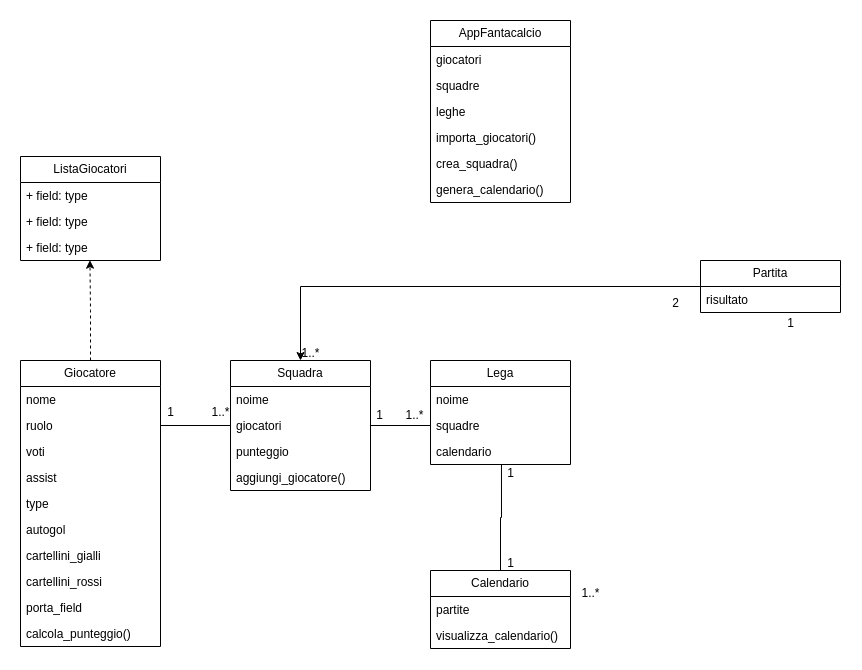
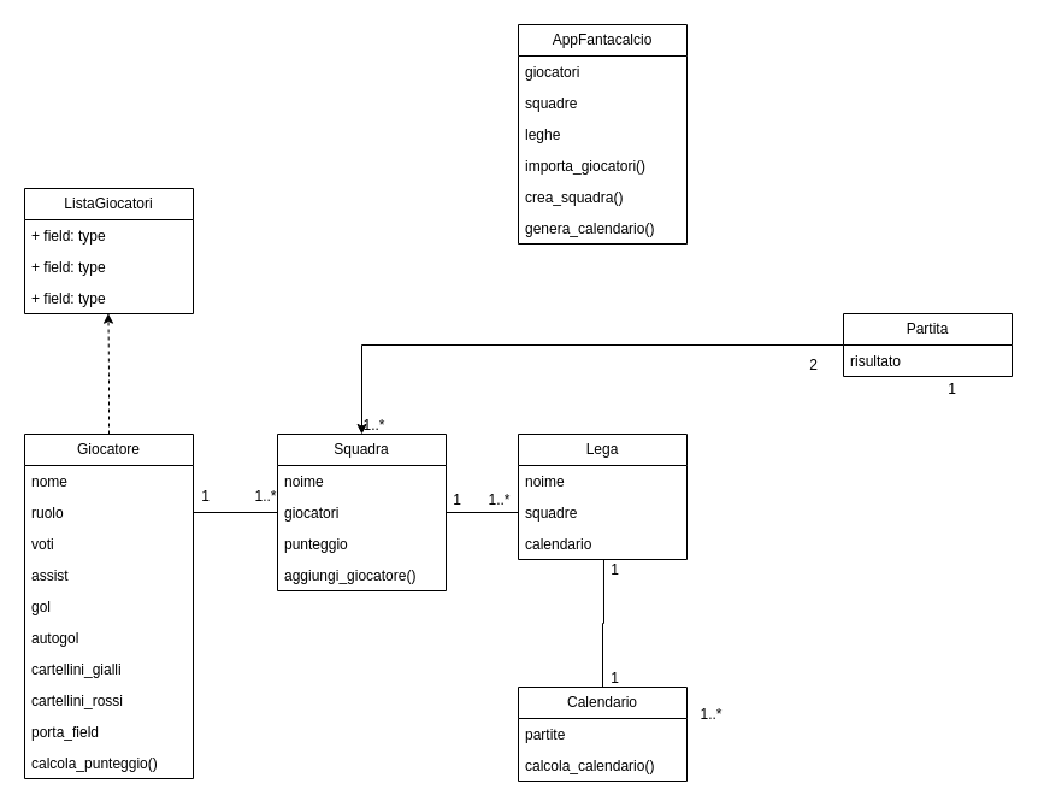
  <mxCell id="0" />
  <mxCell id="1" parent="0" />
  <mxCell id="2" value="Giocatore" style="swimlane;fontStyle=0;childLayout=stackLayout;horizontal=1;startSize=26;fillColor=none;horizontalStack=0;resizeParent=1;resizeParentMax=0;resizeLast=0;collapsible=1;marginBottom=0;whiteSpace=wrap;html=1;" vertex="1" parent="1"><mxGeometry x="20" y="360" width="140" height="286" as="geometry" /></mxCell>
  <mxCell id="3" value="nome" style="text;strokeColor=none;fillColor=none;align=left;verticalAlign=top;spacingLeft=4;spacingRight=4;overflow=hidden;rotatable=0;points=[[0,0.5],[1,0.5]];portConstraint=eastwest;whiteSpace=wrap;html=1;" vertex="1" parent="2"><mxGeometry y="26" width="140" height="26" as="geometry" /></mxCell>
  <mxCell id="4" value="&lt;div&gt;ruolo&lt;/div&gt;" style="text;strokeColor=none;fillColor=none;align=left;verticalAlign=top;spacingLeft=4;spacingRight=4;overflow=hidden;rotatable=0;points=[[0,0.5],[1,0.5]];portConstraint=eastwest;whiteSpace=wrap;html=1;" vertex="1" parent="2"><mxGeometry y="52" width="140" height="26" as="geometry" /></mxCell>
  <mxCell id="5" value="voti" style="text;strokeColor=none;fillColor=none;align=left;verticalAlign=top;spacingLeft=4;spacingRight=4;overflow=hidden;rotatable=0;points=[[0,0.5],[1,0.5]];portConstraint=eastwest;whiteSpace=wrap;html=1;" vertex="1" parent="2"><mxGeometry y="78" width="140" height="26" as="geometry" /></mxCell>
  <mxCell id="6" value="assist" style="text;strokeColor=none;fillColor=none;align=left;verticalAlign=top;spacingLeft=4;spacingRight=4;overflow=hidden;rotatable=0;points=[[0,0.5],[1,0.5]];portConstraint=eastwest;whiteSpace=wrap;html=1;" vertex="1" parent="2"><mxGeometry y="104" width="140" height="26" as="geometry" /></mxCell>
- <mxCell id="7" value="type" style="text;strokeColor=none;fillColor=none;align=left;verticalAlign=top;spacingLeft=4;spacingRight=4;overflow=hidden;rotatable=0;points=[[0,0.5],[1,0.5]];portConstraint=eastwest;whiteSpace=wrap;html=1;" vertex="1" parent="2"><mxGeometry y="130" width="140" height="26" as="geometry" /></mxCell>
+ <mxCell id="7" value="gol" style="text;strokeColor=none;fillColor=none;align=left;verticalAlign=top;spacingLeft=4;spacingRight=4;overflow=hidden;rotatable=0;points=[[0,0.5],[1,0.5]];portConstraint=eastwest;whiteSpace=wrap;html=1;" vertex="1" parent="2"><mxGeometry y="130" width="140" height="26" as="geometry" /></mxCell>
  <mxCell id="8" value="autogol" style="text;strokeColor=none;fillColor=none;align=left;verticalAlign=top;spacingLeft=4;spacingRight=4;overflow=hidden;rotatable=0;points=[[0,0.5],[1,0.5]];portConstraint=eastwest;whiteSpace=wrap;html=1;" vertex="1" parent="2"><mxGeometry y="156" width="140" height="26" as="geometry" /></mxCell>
  <mxCell id="9" value="cartellini_gialli" style="text;strokeColor=none;fillColor=none;align=left;verticalAlign=top;spacingLeft=4;spacingRight=4;overflow=hidden;rotatable=0;points=[[0,0.5],[1,0.5]];portConstraint=eastwest;whiteSpace=wrap;html=1;" vertex="1" parent="2"><mxGeometry y="182" width="140" height="26" as="geometry" /></mxCell>
  <mxCell id="10" value="cartellini_rossi" style="text;strokeColor=none;fillColor=none;align=left;verticalAlign=top;spacingLeft=4;spacingRight=4;overflow=hidden;rotatable=0;points=[[0,0.5],[1,0.5]];portConstraint=eastwest;whiteSpace=wrap;html=1;" vertex="1" parent="2"><mxGeometry y="208" width="140" height="26" as="geometry" /></mxCell>
  <mxCell id="11" value="porta_field" style="text;strokeColor=none;fillColor=none;align=left;verticalAlign=top;spacingLeft=4;spacingRight=4;overflow=hidden;rotatable=0;points=[[0,0.5],[1,0.5]];portConstraint=eastwest;whiteSpace=wrap;html=1;" vertex="1" parent="2"><mxGeometry y="234" width="140" height="26" as="geometry" /></mxCell>
  <mxCell id="12" value="calcola_punteggio()" style="text;strokeColor=none;fillColor=none;align=left;verticalAlign=top;spacingLeft=4;spacingRight=4;overflow=hidden;rotatable=0;points=[[0,0.5],[1,0.5]];portConstraint=eastwest;whiteSpace=wrap;html=1;" vertex="1" parent="2"><mxGeometry y="260" width="140" height="26" as="geometry" /></mxCell>
  <mxCell id="13" value="Squadra" style="swimlane;fontStyle=0;childLayout=stackLayout;horizontal=1;startSize=26;fillColor=none;horizontalStack=0;resizeParent=1;resizeParentMax=0;resizeLast=0;collapsible=1;marginBottom=0;whiteSpace=wrap;html=1;" vertex="1" parent="1"><mxGeometry x="230" y="360" width="140" height="130" as="geometry" /></mxCell>
  <mxCell id="14" value="noime" style="text;strokeColor=none;fillColor=none;align=left;verticalAlign=top;spacingLeft=4;spacingRight=4;overflow=hidden;rotatable=0;points=[[0,0.5],[1,0.5]];portConstraint=eastwest;whiteSpace=wrap;html=1;" vertex="1" parent="13"><mxGeometry y="26" width="140" height="26" as="geometry" /></mxCell>
  <mxCell id="15" value="giocatori" style="text;strokeColor=none;fillColor=none;align=left;verticalAlign=top;spacingLeft=4;spacingRight=4;overflow=hidden;rotatable=0;points=[[0,0.5],[1,0.5]];portConstraint=eastwest;whiteSpace=wrap;html=1;" vertex="1" parent="13"><mxGeometry y="52" width="140" height="26" as="geometry" /></mxCell>
  <mxCell id="16" value="punteggio" style="text;strokeColor=none;fillColor=none;align=left;verticalAlign=top;spacingLeft=4;spacingRight=4;overflow=hidden;rotatable=0;points=[[0,0.5],[1,0.5]];portConstraint=eastwest;whiteSpace=wrap;html=1;" vertex="1" parent="13"><mxGeometry y="78" width="140" height="26" as="geometry" /></mxCell>
  <mxCell id="17" value="aggiungi_giocatore()" style="text;strokeColor=none;fillColor=none;align=left;verticalAlign=top;spacingLeft=4;spacingRight=4;overflow=hidden;rotatable=0;points=[[0,0.5],[1,0.5]];portConstraint=eastwest;whiteSpace=wrap;html=1;" vertex="1" parent="13"><mxGeometry y="104" width="140" height="26" as="geometry" /></mxCell>
  <mxCell id="18" value="Lega" style="swimlane;fontStyle=0;childLayout=stackLayout;horizontal=1;startSize=26;fillColor=none;horizontalStack=0;resizeParent=1;resizeParentMax=0;resizeLast=0;collapsible=1;marginBottom=0;whiteSpace=wrap;html=1;" vertex="1" parent="1"><mxGeometry x="430" y="360" width="140" height="104" as="geometry" /></mxCell>
  <mxCell id="19" value="noime" style="text;strokeColor=none;fillColor=none;align=left;verticalAlign=top;spacingLeft=4;spacingRight=4;overflow=hidden;rotatable=0;points=[[0,0.5],[1,0.5]];portConstraint=eastwest;whiteSpace=wrap;html=1;" vertex="1" parent="18"><mxGeometry y="26" width="140" height="26" as="geometry" /></mxCell>
  <mxCell id="20" value="squadre" style="text;strokeColor=none;fillColor=none;align=left;verticalAlign=top;spacingLeft=4;spacingRight=4;overflow=hidden;rotatable=0;points=[[0,0.5],[1,0.5]];portConstraint=eastwest;whiteSpace=wrap;html=1;" vertex="1" parent="18"><mxGeometry y="52" width="140" height="26" as="geometry" /></mxCell>
  <mxCell id="21" value="calendario" style="text;strokeColor=none;fillColor=none;align=left;verticalAlign=top;spacingLeft=4;spacingRight=4;overflow=hidden;rotatable=0;points=[[0,0.5],[1,0.5]];portConstraint=eastwest;whiteSpace=wrap;html=1;" vertex="1" parent="18"><mxGeometry y="78" width="140" height="26" as="geometry" /></mxCell>
  <mxCell id="22" style="edgeStyle=orthogonalEdgeStyle;rounded=0;orthogonalLoop=1;jettySize=auto;html=1;entryX=0.5;entryY=0;entryDx=0;entryDy=0;endArrow=classic;startFill=0;" edge="1" parent="1" source="23" target="13"><mxGeometry relative="1" as="geometry" /></mxCell>
  <mxCell id="23" value="Partita" style="swimlane;fontStyle=0;childLayout=stackLayout;horizontal=1;startSize=26;fillColor=none;horizontalStack=0;resizeParent=1;resizeParentMax=0;resizeLast=0;collapsible=1;marginBottom=0;whiteSpace=wrap;html=1;" vertex="1" parent="1"><mxGeometry x="700" y="260" width="140" height="52" as="geometry" /></mxCell>
  <mxCell id="24" value="risultato" style="text;strokeColor=none;fillColor=none;align=left;verticalAlign=top;spacingLeft=4;spacingRight=4;overflow=hidden;rotatable=0;points=[[0,0.5],[1,0.5]];portConstraint=eastwest;whiteSpace=wrap;html=1;" vertex="1" parent="23"><mxGeometry y="26" width="140" height="26" as="geometry" /></mxCell>
  <mxCell id="25" value="AppFantacalcio" style="swimlane;fontStyle=0;childLayout=stackLayout;horizontal=1;startSize=26;fillColor=none;horizontalStack=0;resizeParent=1;resizeParentMax=0;resizeLast=0;collapsible=1;marginBottom=0;whiteSpace=wrap;html=1;" vertex="1" parent="1"><mxGeometry x="430" y="20" width="140" height="182" as="geometry" /></mxCell>
  <mxCell id="26" value="giocatori" style="text;strokeColor=none;fillColor=none;align=left;verticalAlign=top;spacingLeft=4;spacingRight=4;overflow=hidden;rotatable=0;points=[[0,0.5],[1,0.5]];portConstraint=eastwest;whiteSpace=wrap;html=1;" vertex="1" parent="25"><mxGeometry y="26" width="140" height="26" as="geometry" /></mxCell>
  <mxCell id="27" value="squadre" style="text;strokeColor=none;fillColor=none;align=left;verticalAlign=top;spacingLeft=4;spacingRight=4;overflow=hidden;rotatable=0;points=[[0,0.5],[1,0.5]];portConstraint=eastwest;whiteSpace=wrap;html=1;" vertex="1" parent="25"><mxGeometry y="52" width="140" height="26" as="geometry" /></mxCell>
  <mxCell id="28" value="leghe" style="text;strokeColor=none;fillColor=none;align=left;verticalAlign=top;spacingLeft=4;spacingRight=4;overflow=hidden;rotatable=0;points=[[0,0.5],[1,0.5]];portConstraint=eastwest;whiteSpace=wrap;html=1;" vertex="1" parent="25"><mxGeometry y="78" width="140" height="26" as="geometry" /></mxCell>
  <mxCell id="29" value="importa_giocatori()" style="text;strokeColor=none;fillColor=none;align=left;verticalAlign=top;spacingLeft=4;spacingRight=4;overflow=hidden;rotatable=0;points=[[0,0.5],[1,0.5]];portConstraint=eastwest;whiteSpace=wrap;html=1;" vertex="1" parent="25"><mxGeometry y="104" width="140" height="26" as="geometry" /></mxCell>
  <mxCell id="30" value="crea_squadra()" style="text;strokeColor=none;fillColor=none;align=left;verticalAlign=top;spacingLeft=4;spacingRight=4;overflow=hidden;rotatable=0;points=[[0,0.5],[1,0.5]];portConstraint=eastwest;whiteSpace=wrap;html=1;" vertex="1" parent="25"><mxGeometry y="130" width="140" height="26" as="geometry" /></mxCell>
  <mxCell id="31" value="genera_calendario()" style="text;strokeColor=none;fillColor=none;align=left;verticalAlign=top;spacingLeft=4;spacingRight=4;overflow=hidden;rotatable=0;points=[[0,0.5],[1,0.5]];portConstraint=eastwest;whiteSpace=wrap;html=1;" vertex="1" parent="25"><mxGeometry y="156" width="140" height="26" as="geometry" /></mxCell>
  <mxCell id="32" value="Calendario" style="swimlane;fontStyle=0;childLayout=stackLayout;horizontal=1;startSize=26;fillColor=none;horizontalStack=0;resizeParent=1;resizeParentMax=0;resizeLast=0;collapsible=1;marginBottom=0;whiteSpace=wrap;html=1;" vertex="1" parent="1"><mxGeometry x="430" y="570" width="140" height="78" as="geometry" /></mxCell>
  <mxCell id="33" value="partite" style="text;strokeColor=none;fillColor=none;align=left;verticalAlign=top;spacingLeft=4;spacingRight=4;overflow=hidden;rotatable=0;points=[[0,0.5],[1,0.5]];portConstraint=eastwest;whiteSpace=wrap;html=1;" vertex="1" parent="32"><mxGeometry y="26" width="140" height="26" as="geometry" /></mxCell>
- <mxCell id="34" value="visualizza_calendario()" style="text;strokeColor=none;fillColor=none;align=left;verticalAlign=top;spacingLeft=4;spacingRight=4;overflow=hidden;rotatable=0;points=[[0,0.5],[1,0.5]];portConstraint=eastwest;whiteSpace=wrap;html=1;" vertex="1" parent="32"><mxGeometry y="52" width="140" height="26" as="geometry" /></mxCell>
+ <mxCell id="34" value="calcola_calendario()" style="text;strokeColor=none;fillColor=none;align=left;verticalAlign=top;spacingLeft=4;spacingRight=4;overflow=hidden;rotatable=0;points=[[0,0.5],[1,0.5]];portConstraint=eastwest;whiteSpace=wrap;html=1;" vertex="1" parent="32"><mxGeometry y="52" width="140" height="26" as="geometry" /></mxCell>
  <mxCell id="35" value="ListaGiocatori" style="swimlane;fontStyle=0;childLayout=stackLayout;horizontal=1;startSize=26;fillColor=none;horizontalStack=0;resizeParent=1;resizeParentMax=0;resizeLast=0;collapsible=1;marginBottom=0;whiteSpace=wrap;html=1;" vertex="1" parent="1"><mxGeometry x="20" y="156" width="140" height="104" as="geometry" /></mxCell>
  <mxCell id="36" value="+ field: type" style="text;strokeColor=none;fillColor=none;align=left;verticalAlign=top;spacingLeft=4;spacingRight=4;overflow=hidden;rotatable=0;points=[[0,0.5],[1,0.5]];portConstraint=eastwest;whiteSpace=wrap;html=1;" vertex="1" parent="35"><mxGeometry y="26" width="140" height="26" as="geometry" /></mxCell>
  <mxCell id="37" value="+ field: type" style="text;strokeColor=none;fillColor=none;align=left;verticalAlign=top;spacingLeft=4;spacingRight=4;overflow=hidden;rotatable=0;points=[[0,0.5],[1,0.5]];portConstraint=eastwest;whiteSpace=wrap;html=1;" vertex="1" parent="35"><mxGeometry y="52" width="140" height="26" as="geometry" /></mxCell>
  <mxCell id="38" value="+ field: type" style="text;strokeColor=none;fillColor=none;align=left;verticalAlign=top;spacingLeft=4;spacingRight=4;overflow=hidden;rotatable=0;points=[[0,0.5],[1,0.5]];portConstraint=eastwest;whiteSpace=wrap;html=1;" vertex="1" parent="35"><mxGeometry y="78" width="140" height="26" as="geometry" /></mxCell>
  <mxCell id="39" style="edgeStyle=orthogonalEdgeStyle;rounded=0;orthogonalLoop=1;jettySize=auto;html=1;exitX=1;exitY=0.5;exitDx=0;exitDy=0;entryX=0;entryY=0.5;entryDx=0;entryDy=0;endArrow=none;startFill=0;" edge="1" parent="1" source="4" target="15"><mxGeometry relative="1" as="geometry" /></mxCell>
  <mxCell id="40" style="edgeStyle=orthogonalEdgeStyle;rounded=0;orthogonalLoop=1;jettySize=auto;html=1;exitX=1;exitY=0.5;exitDx=0;exitDy=0;entryX=0;entryY=0.5;entryDx=0;entryDy=0;endArrow=none;startFill=0;" edge="1" parent="1" source="15" target="20"><mxGeometry relative="1" as="geometry" /></mxCell>
  <mxCell id="41" value="1" style="text;html=1;align=center;verticalAlign=middle;resizable=0;points=[];autosize=1;strokeColor=none;fillColor=none;" vertex="1" parent="1"><mxGeometry x="155" y="397" width="30" height="30" as="geometry" /></mxCell>
  <mxCell id="42" value="1..*" style="text;html=1;align=center;verticalAlign=middle;resizable=0;points=[];autosize=1;strokeColor=none;fillColor=none;" vertex="1" parent="1"><mxGeometry x="200" y="397" width="40" height="30" as="geometry" /></mxCell>
  <mxCell id="43" style="edgeStyle=orthogonalEdgeStyle;rounded=0;orthogonalLoop=1;jettySize=auto;html=1;entryX=0.507;entryY=1.004;entryDx=0;entryDy=0;entryPerimeter=0;endArrow=none;startFill=0;" edge="1" parent="1" source="32" target="21"><mxGeometry relative="1" as="geometry" /></mxCell>
  <mxCell id="44" value="1" style="text;html=1;align=center;verticalAlign=middle;resizable=0;points=[];autosize=1;strokeColor=none;fillColor=none;" vertex="1" parent="1"><mxGeometry x="495" y="458" width="30" height="30" as="geometry" /></mxCell>
  <mxCell id="45" value="1" style="text;html=1;align=center;verticalAlign=middle;resizable=0;points=[];autosize=1;strokeColor=none;fillColor=none;" vertex="1" parent="1"><mxGeometry x="495" y="548" width="30" height="30" as="geometry" /></mxCell>
  <mxCell id="46" value="1" style="text;html=1;align=center;verticalAlign=middle;resizable=0;points=[];autosize=1;strokeColor=none;fillColor=none;" vertex="1" parent="1"><mxGeometry x="775" y="308" width="30" height="30" as="geometry" /></mxCell>
  <mxCell id="47" value="1..*" style="text;html=1;align=center;verticalAlign=middle;resizable=0;points=[];autosize=1;strokeColor=none;fillColor=none;" vertex="1" parent="1"><mxGeometry x="570" y="578" width="40" height="30" as="geometry" /></mxCell>
  <mxCell id="48" value="2" style="text;html=1;align=center;verticalAlign=middle;resizable=0;points=[];autosize=1;strokeColor=none;fillColor=none;" vertex="1" parent="1"><mxGeometry x="660" y="288" width="30" height="30" as="geometry" /></mxCell>
  <mxCell id="49" value="1..*" style="text;html=1;align=center;verticalAlign=middle;resizable=0;points=[];autosize=1;strokeColor=none;fillColor=none;" vertex="1" parent="1"><mxGeometry x="290" y="338" width="40" height="30" as="geometry" /></mxCell>
  <mxCell id="50" value="1" style="text;html=1;align=center;verticalAlign=middle;resizable=0;points=[];autosize=1;strokeColor=none;fillColor=none;" vertex="1" parent="1"><mxGeometry x="364" y="400" width="30" height="30" as="geometry" /></mxCell>
  <mxCell id="51" value="1..*" style="text;html=1;align=center;verticalAlign=middle;resizable=0;points=[];autosize=1;strokeColor=none;fillColor=none;" vertex="1" parent="1"><mxGeometry x="394" y="400" width="40" height="30" as="geometry" /></mxCell>
  <mxCell id="52" style="edgeStyle=orthogonalEdgeStyle;rounded=0;orthogonalLoop=1;jettySize=auto;html=1;entryX=0.496;entryY=0.987;entryDx=0;entryDy=0;entryPerimeter=0;dashed=1;" edge="1" parent="1" source="2" target="38"><mxGeometry relative="1" as="geometry" /></mxCell>
